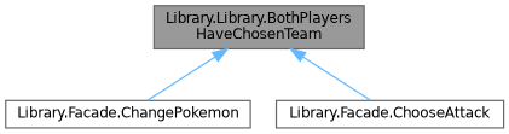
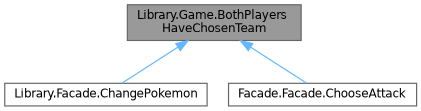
  digraph {
    rankdir=TB
    node [color=grey40 fillcolor=white fontname=Helvetica fontsize=10 shape=box style=filled]
    edge [color=steelblue1 dir=back fontname=Helvetica fontsize=10 labelfontname=Helvetica labelfontsize=10 style=solid]
-   n1 [color=gray40 fillcolor=grey60 fontcolor=black height=0.2 label="Library.Library.BothPlayers\lHaveChosenTeam" width=0.4]
+   n1 [color=gray40 fillcolor=grey60 fontcolor=black height=0.2 label="Library.Game.BothPlayers\lHaveChosenTeam" width=0.4]
    n2 [height=0.2 label="Library.Facade.ChangePokemon" width=0.4]
-   n3 [height=0.2 label="Library.Facade.ChooseAttack" width=0.4]
+   n3 [height=0.2 label="Facade.Facade.ChooseAttack" width=0.4]
    n1 -> n2
    n1 -> n3
  }
